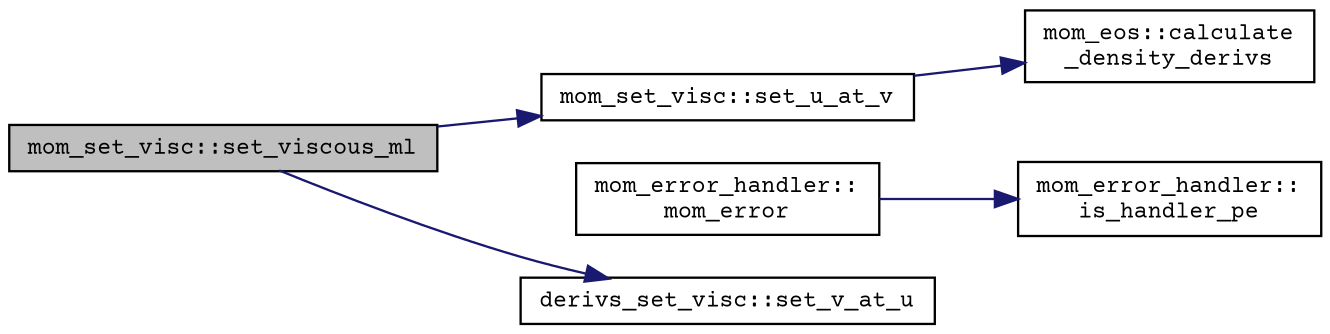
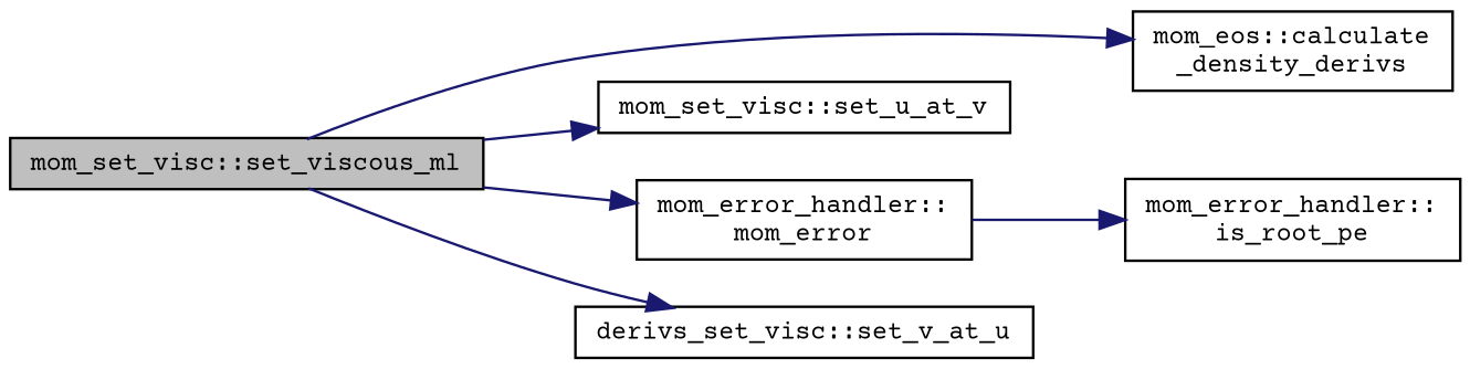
  digraph {
    fontname="Courier Prime"
    rankdir=LR
    node [color=black fillcolor=white fontname="Courier Prime" fontsize=10 shape=record style=filled]
    edge [color=midnightblue fontname="Courier Prime" fontsize=10 labelfontname=Helvetica labelfontsize=10 style=solid]
    n1 [fillcolor=grey75 fontcolor=black height=0.2 label="mom_set_visc::set_viscous_ml" width=0.4]
    n2 [height=0.2 label="mom_eos::calculate\l_density_derivs" width=0.4]
    n3 [height=0.2 label="mom_error_handler::\lmom_error" width=0.4]
    n4 [height=0.2 label="mom_set_visc::set_u_at_v" width=0.4]
    n5 [height=0.2 label="derivs_set_visc::set_v_at_u" width=0.4]
-   n6 [height=0.2 label="mom_error_handler::\lis_handler_pe" width=0.4]
-   n4 -> n2
+   n6 [height=0.2 label="mom_error_handler::\lis_root_pe" width=0.4]
+   n1 -> n2
+   n1 -> n3
    n1 -> n4
    n1 -> n5
    n3 -> n6
  }
